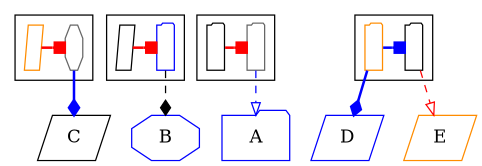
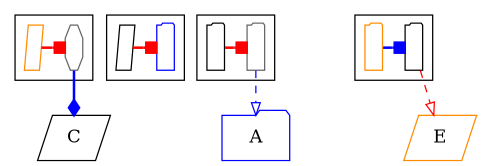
  digraph {
    compound=True
    node [color=black fillcolor=white fixedsize=True shape=folder]
    edge [arrowhead=box color=red style=bold]
    n1 [color=darkorange label=" " shape=parallelogram width=0.2]
    n2 [color=gray40 label=" " shape=octagon width=0.2]
    n3 [label=" " shape=parallelogram width=0.2]
    n4 [color=blue label=" " width=0.2]
    n5 [label=" " width=0.2]
    n6 [color=gray40 label=" " width=0.2]
    n7 [color=darkorange label=" " width=0.2]
    n8 [label=" " width=0.2]
    C [shape=parallelogram fillcolor="" fixedsize=""]
-   B [color=blue shape=octagon fillcolor="" fixedsize=""]
    A [color=blue fillcolor="" fixedsize=""]
-   D [color=blue shape=parallelogram fillcolor="" fixedsize=""]
    E [color=darkorange shape=parallelogram fillcolor="" fixedsize=""]
    subgraph cluster_1 {
      subgraph sub_2 {
        rank=same
        n1
        n2
      }
    }
    subgraph cluster_3 {
      subgraph sub_4 {
        rank=same
        n3
        n4
      }
    }
    subgraph cluster_5 {
      subgraph sub_6 {
        rank=same
        n5
        n6
      }
    }
    subgraph cluster_7 {
      subgraph sub_8 {
        rank=same
        n7
        n8
      }
    }
    n1 -> n2
    n2 -> C [arrowhead=diamond color=blue]
    n3 -> n4
-   n4 -> B [arrowhead=diamond color=black style=dashed]
    n5 -> n6
    n6 -> A [arrowhead=onormal color=blue style=dashed]
    n7 -> n8 [color=blue]
-   n7 -> D [arrowhead=diamond color=blue]
    n8 -> E [arrowhead=onormal style=dashed]
  }
